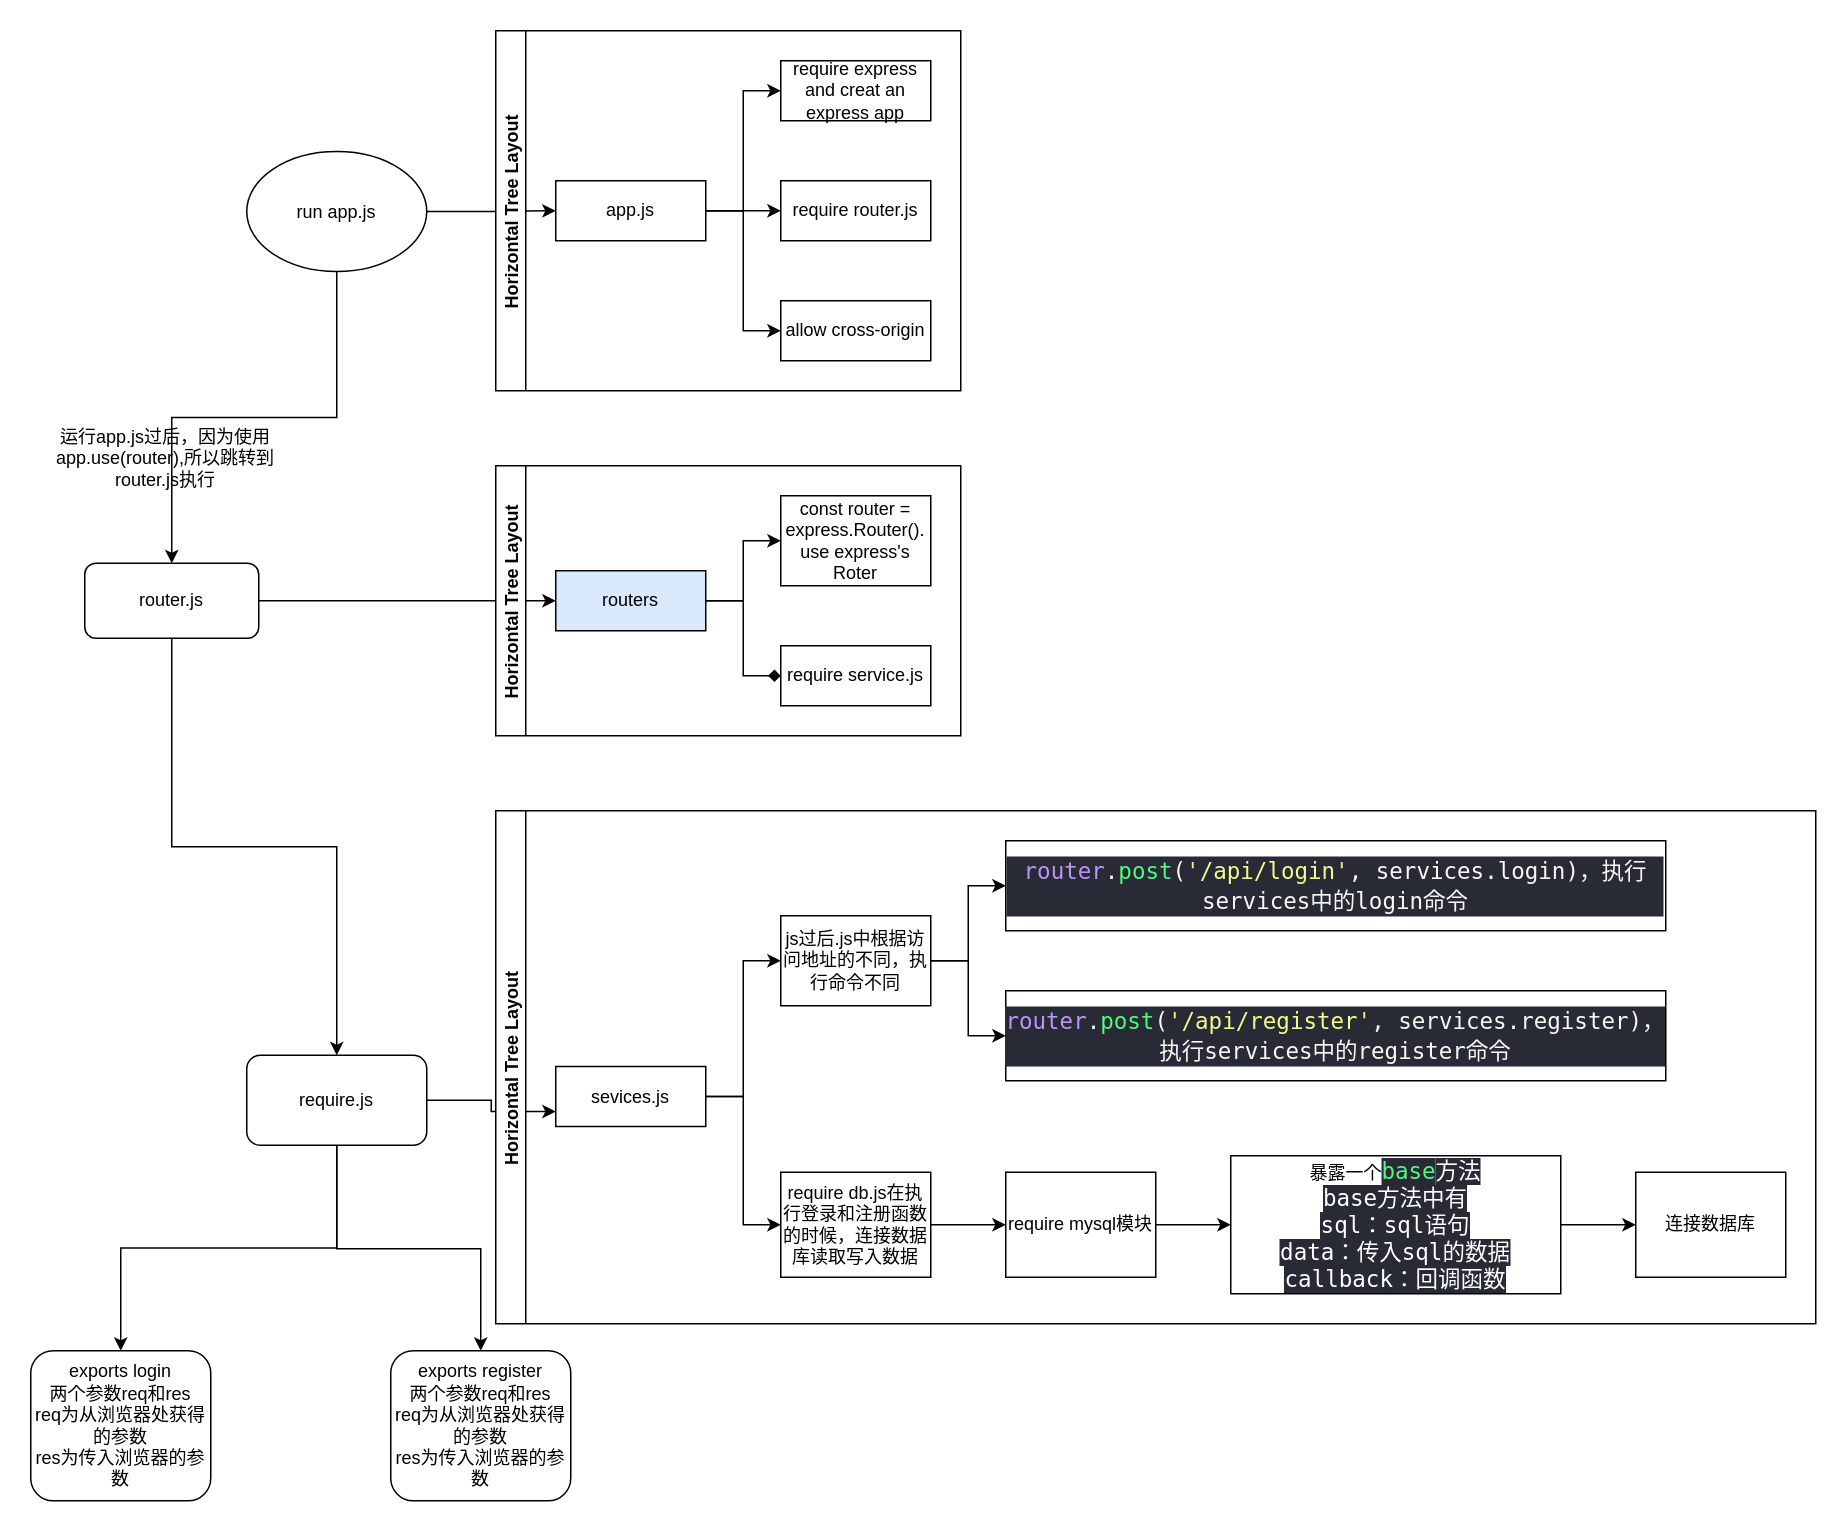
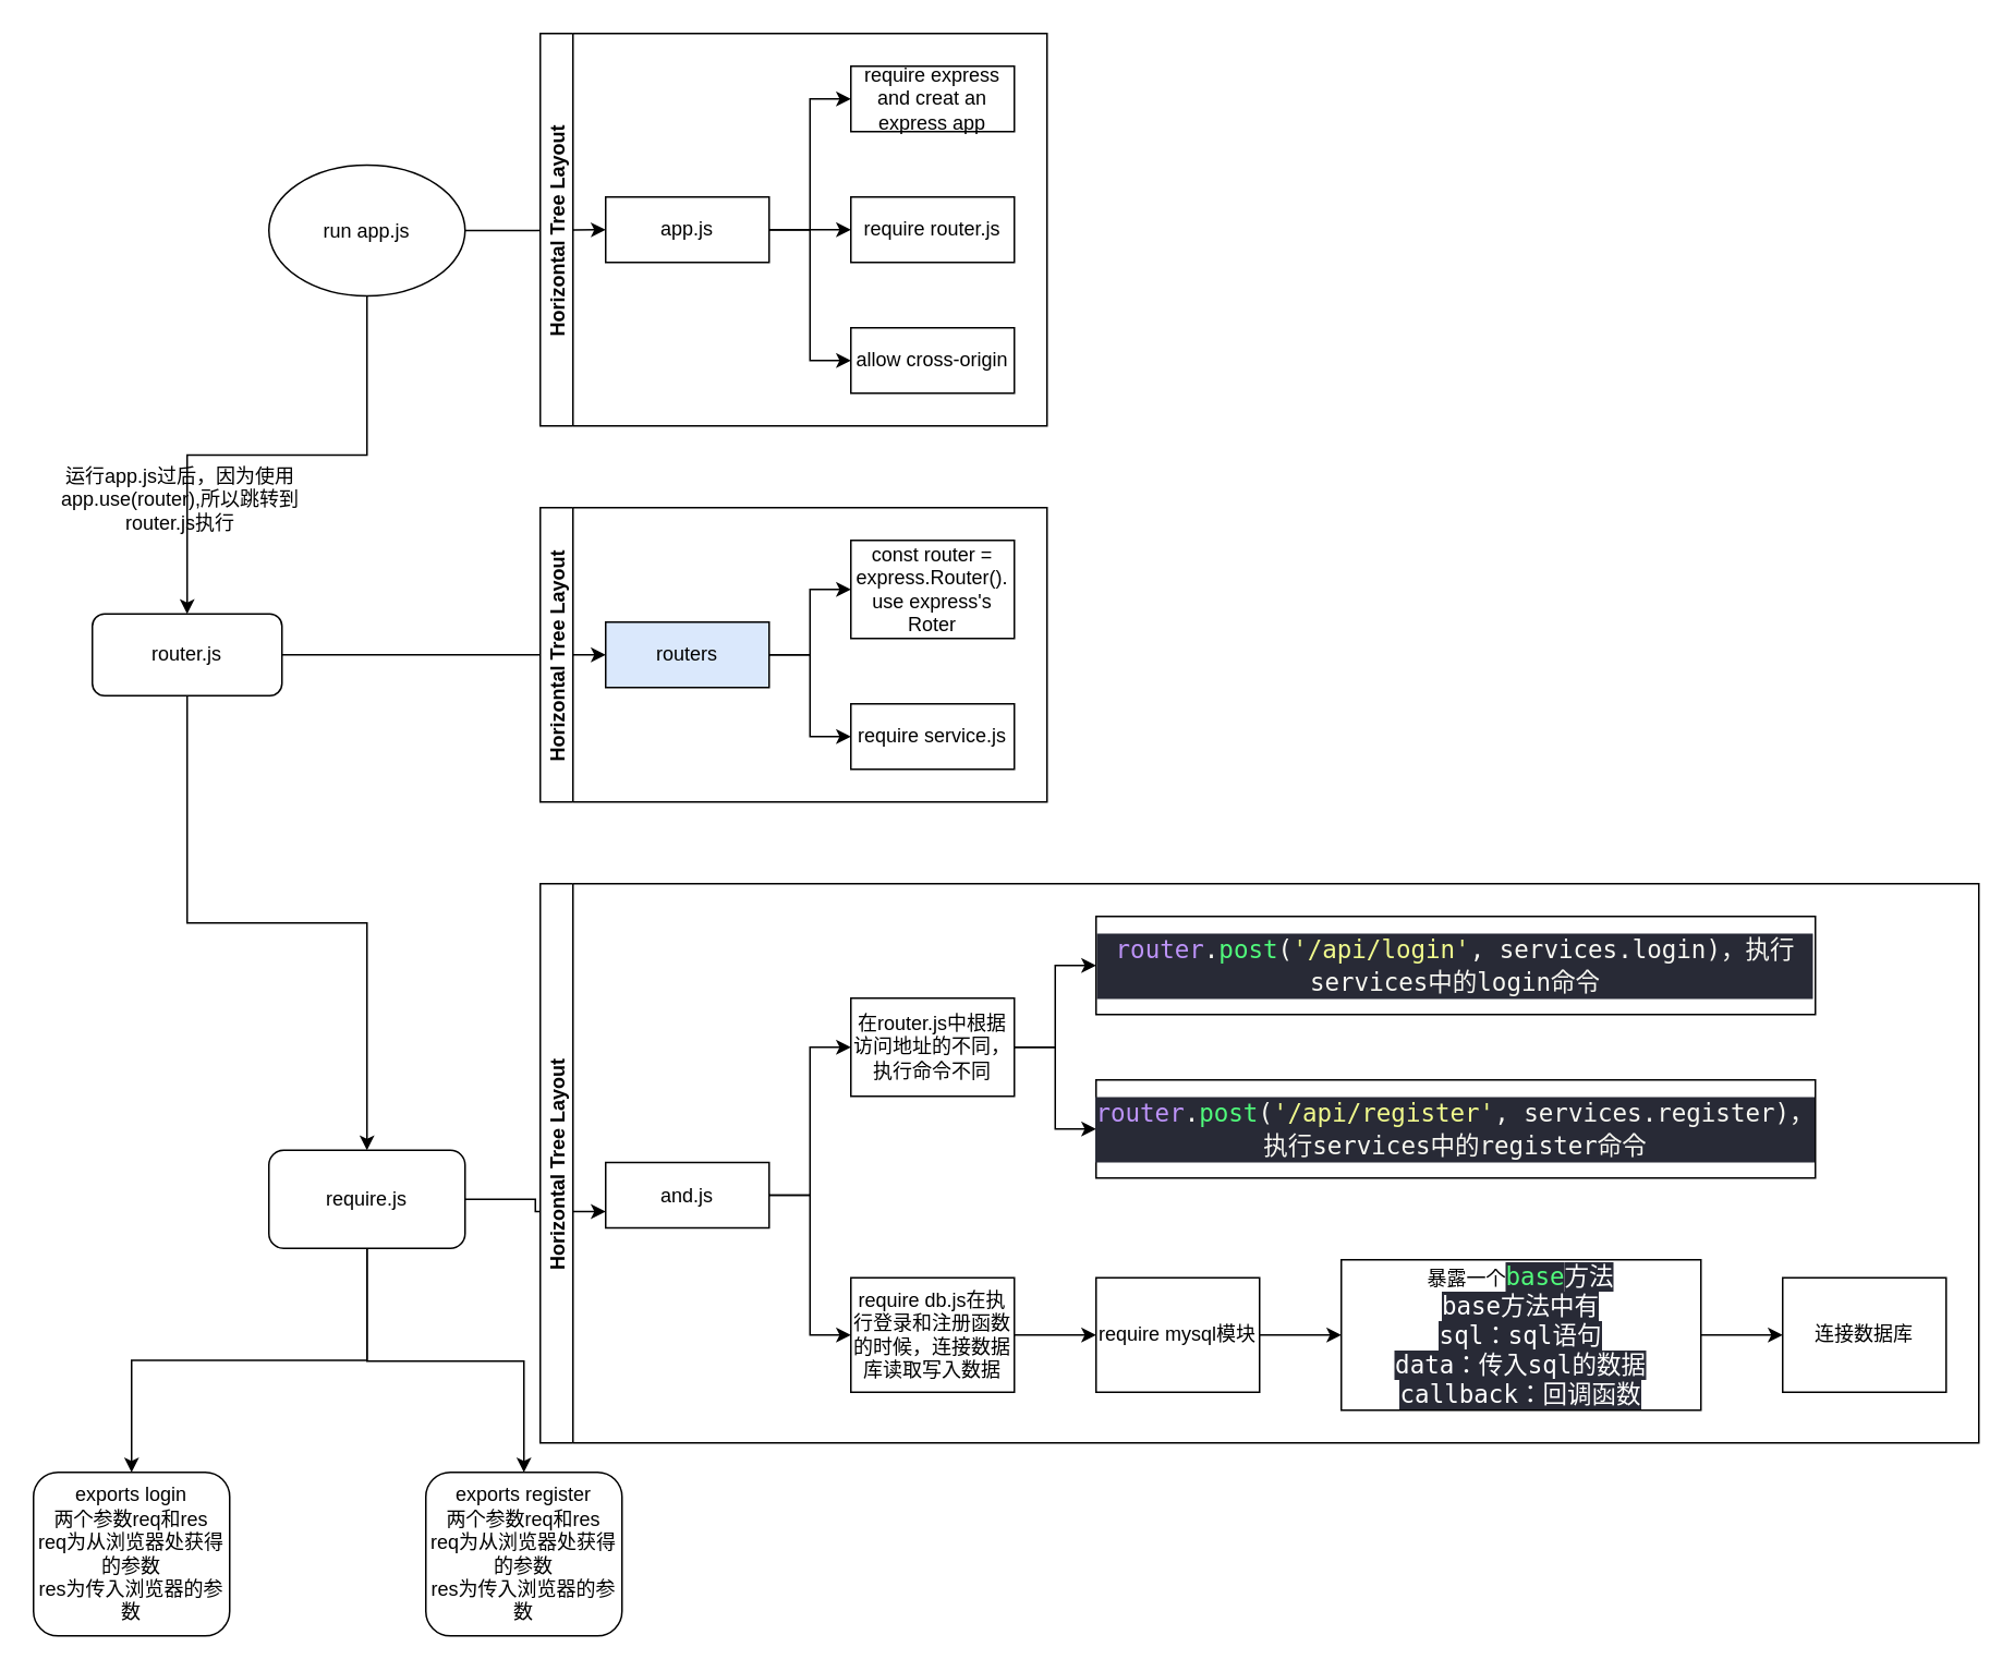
  <mxCell id="0" />
  <mxCell id="1" parent="0" />
  <mxCell id="2" value="" style="edgeStyle=orthogonalEdgeStyle;rounded=0;orthogonalLoop=1;jettySize=auto;html=1;" parent="1" source="4" target="6" edge="1"><mxGeometry relative="1" as="geometry" /></mxCell>
  <mxCell id="3" style="edgeStyle=orthogonalEdgeStyle;rounded=0;orthogonalLoop=1;jettySize=auto;html=1;" parent="1" source="4" target="15" edge="1"><mxGeometry relative="1" as="geometry" /></mxCell>
  <mxCell id="4" value="run app.js" style="ellipse;whiteSpace=wrap;html=1;" parent="1" vertex="1"><mxGeometry x="164" y="100.5" width="120" height="80" as="geometry" /></mxCell>
  <mxCell id="5" value="Horizontal Tree Layout" style="swimlane;startSize=20;horizontal=0;childLayout=treeLayout;horizontalTree=1;resizable=0;containerType=tree;" parent="1" vertex="1"><mxGeometry x="330" y="20" width="310" height="240" as="geometry"><mxRectangle x="460" y="-50" width="30" height="150" as="alternateBounds" /></mxGeometry></mxCell>
  <mxCell id="6" value="app.js" style="whiteSpace=wrap;html=1;" parent="5" vertex="1"><mxGeometry x="40" y="100" width="100" height="40" as="geometry" /></mxCell>
  <mxCell id="7" value="require express and creat an express app" style="whiteSpace=wrap;html=1;" parent="5" vertex="1"><mxGeometry x="190" y="20" width="100" height="40" as="geometry" /></mxCell>
  <mxCell id="8" value="" style="edgeStyle=elbowEdgeStyle;elbow=horizontal;html=1;rounded=0;" parent="5" source="6" target="7" edge="1"><mxGeometry relative="1" as="geometry" /></mxCell>
  <mxCell id="9" value="require router.js" style="whiteSpace=wrap;html=1;" parent="5" vertex="1"><mxGeometry x="190" y="100" width="100" height="40" as="geometry" /></mxCell>
  <mxCell id="10" value="" style="edgeStyle=elbowEdgeStyle;elbow=horizontal;html=1;rounded=0;" parent="5" source="6" target="9" edge="1"><mxGeometry relative="1" as="geometry" /></mxCell>
  <mxCell id="11" value="" style="edgeStyle=elbowEdgeStyle;elbow=horizontal;html=1;rounded=0;" parent="5" source="6" target="12" edge="1"><mxGeometry relative="1" as="geometry"><mxPoint x="590" y="29" as="sourcePoint" /></mxGeometry></mxCell>
  <mxCell id="12" value="&lt;div&gt;&lt;span&gt;allow cross-origin&lt;/span&gt;&lt;/div&gt;" style="whiteSpace=wrap;html=1;" parent="5" vertex="1"><mxGeometry x="190" y="180" width="100" height="40" as="geometry" /></mxCell>
  <mxCell id="13" style="edgeStyle=orthogonalEdgeStyle;rounded=0;orthogonalLoop=1;jettySize=auto;html=1;entryX=0;entryY=0.5;entryDx=0;entryDy=0;" parent="1" source="15" target="17" edge="1"><mxGeometry relative="1" as="geometry" /></mxCell>
  <mxCell id="14" style="edgeStyle=orthogonalEdgeStyle;rounded=0;orthogonalLoop=1;jettySize=auto;html=1;" edge="1" parent="1" source="15" target="26"><mxGeometry relative="1" as="geometry" /></mxCell>
  <mxCell id="15" value="router.js" style="rounded=1;whiteSpace=wrap;html=1;" parent="1" vertex="1"><mxGeometry x="56" y="375" width="116" height="50" as="geometry" /></mxCell>
  <mxCell id="16" value="Horizontal Tree Layout" style="swimlane;startSize=20;horizontal=0;childLayout=treeLayout;horizontalTree=1;resizable=0;containerType=tree;" parent="1" vertex="1"><mxGeometry x="330" y="310" width="310" height="180" as="geometry"><mxRectangle x="460" y="240" width="30" height="150" as="alternateBounds" /></mxGeometry></mxCell>
  <mxCell id="17" value="routers" style="whiteSpace=wrap;html=1;fillColor=#dae8fc;" parent="16" vertex="1"><mxGeometry x="40" y="70" width="100" height="40" as="geometry" /></mxCell>
  <mxCell id="18" value="const router = express.Router().&lt;br&gt;use express's Roter" style="whiteSpace=wrap;html=1;" parent="16" vertex="1"><mxGeometry x="190" y="20" width="100" height="60" as="geometry" /></mxCell>
  <mxCell id="19" value="" style="edgeStyle=elbowEdgeStyle;elbow=horizontal;html=1;rounded=0;" parent="16" source="17" target="18" edge="1"><mxGeometry relative="1" as="geometry" /></mxCell>
  <mxCell id="20" value="require service.js" style="whiteSpace=wrap;html=1;" parent="16" vertex="1"><mxGeometry x="190" y="120" width="100" height="40" as="geometry" /></mxCell>
- <mxCell id="21" value="" style="edgeStyle=elbowEdgeStyle;elbow=horizontal;html=1;rounded=0;endArrow=diamond;" parent="16" source="17" target="20" edge="1"><mxGeometry relative="1" as="geometry" /></mxCell>
+ <mxCell id="21" value="" style="edgeStyle=elbowEdgeStyle;elbow=horizontal;html=1;rounded=0;" parent="16" source="17" target="20" edge="1"><mxGeometry relative="1" as="geometry" /></mxCell>
  <mxCell id="22" value="运行app.js过后，因为使用app.use(router),所以跳转到router.js执行" style="text;html=1;strokeColor=none;fillColor=none;align=center;verticalAlign=middle;whiteSpace=wrap;rounded=0;" vertex="1" parent="1"><mxGeometry x="25" y="295" width="170" height="20" as="geometry" /></mxCell>
  <mxCell id="23" style="edgeStyle=orthogonalEdgeStyle;rounded=0;orthogonalLoop=1;jettySize=auto;html=1;entryX=0;entryY=0.75;entryDx=0;entryDy=0;" edge="1" parent="1" source="26" target="28"><mxGeometry relative="1" as="geometry" /></mxCell>
  <mxCell id="24" style="edgeStyle=orthogonalEdgeStyle;rounded=0;orthogonalLoop=1;jettySize=auto;html=1;entryX=0.5;entryY=0;entryDx=0;entryDy=0;exitX=0.5;exitY=1;exitDx=0;exitDy=0;" edge="1" parent="1" source="26" target="43"><mxGeometry relative="1" as="geometry"><mxPoint x="224" y="770" as="sourcePoint" /></mxGeometry></mxCell>
  <mxCell id="25" style="edgeStyle=orthogonalEdgeStyle;rounded=0;orthogonalLoop=1;jettySize=auto;html=1;entryX=0.5;entryY=0;entryDx=0;entryDy=0;" edge="1" parent="1" source="26"><mxGeometry relative="1" as="geometry"><mxPoint x="320" y="900" as="targetPoint" /><Array as="points"><mxPoint x="224" y="832" /><mxPoint x="320" y="832" /></Array></mxGeometry></mxCell>
  <mxCell id="26" value="require.js" style="rounded=1;whiteSpace=wrap;html=1;" vertex="1" parent="1"><mxGeometry x="164" y="703" width="120" height="60" as="geometry" /></mxCell>
  <mxCell id="27" value="Horizontal Tree Layout" style="swimlane;startSize=20;horizontal=0;childLayout=treeLayout;horizontalTree=1;resizable=0;containerType=tree;" vertex="1" parent="1"><mxGeometry x="330" y="540" width="880" height="342" as="geometry"><mxRectangle x="460" y="240" width="30" height="150" as="alternateBounds" /></mxGeometry></mxCell>
- <mxCell id="28" value="sevices.js" style="whiteSpace=wrap;html=1;" vertex="1" parent="27"><mxGeometry x="40" y="170.5" width="100" height="40" as="geometry" /></mxCell>
- <mxCell id="29" value="js过后.js中根据访问地址的不同，执行命令不同" style="whiteSpace=wrap;html=1;" vertex="1" parent="27"><mxGeometry x="190" y="70" width="100" height="60" as="geometry" /></mxCell>
+ <mxCell id="28" value="and.js" style="whiteSpace=wrap;html=1;" vertex="1" parent="27"><mxGeometry x="40" y="170.5" width="100" height="40" as="geometry" /></mxCell>
+ <mxCell id="29" value="在router.js中根据访问地址的不同，执行命令不同" style="whiteSpace=wrap;html=1;" vertex="1" parent="27"><mxGeometry x="190" y="70" width="100" height="60" as="geometry" /></mxCell>
  <mxCell id="30" value="" style="edgeStyle=elbowEdgeStyle;elbow=horizontal;html=1;rounded=0;" edge="1" parent="27" source="28" target="29"><mxGeometry relative="1" as="geometry" /></mxCell>
  <mxCell id="31" value="require db.js在执行登录和注册函数的时候，连接数据库读取写入数据" style="whiteSpace=wrap;html=1;" vertex="1" parent="27"><mxGeometry x="190" y="241" width="100" height="70" as="geometry" /></mxCell>
  <mxCell id="32" value="" style="edgeStyle=elbowEdgeStyle;elbow=horizontal;html=1;rounded=0;" edge="1" parent="27" source="28" target="31"><mxGeometry relative="1" as="geometry" /></mxCell>
  <mxCell id="33" value="" style="edgeStyle=elbowEdgeStyle;elbow=horizontal;html=1;rounded=0;" edge="1" target="34" source="29" parent="27"><mxGeometry relative="1" as="geometry"><mxPoint x="600" y="397.5" as="sourcePoint" /></mxGeometry></mxCell>
  <mxCell id="34" value="&lt;div style=&quot;color: rgb(248 , 248 , 242) ; background-color: rgb(40 , 42 , 54) ; font-family: &amp;#34;cascadia mono&amp;#34; , &amp;#34;思源黑体 cn&amp;#34; , &amp;#34;dejavu sans mono&amp;#34; , &amp;#34;consolas&amp;#34; , &amp;#34;courier new&amp;#34; , monospace ; font-size: 15px ; line-height: 20px&quot;&gt;&lt;span style=&quot;color: #bd93f9&quot;&gt;router&lt;/span&gt;.&lt;span style=&quot;color: #50fa7b&quot;&gt;post&lt;/span&gt;(&lt;span style=&quot;color: #e9f284&quot;&gt;'&lt;/span&gt;&lt;span style=&quot;color: #f1fa8c&quot;&gt;/api/login&lt;/span&gt;&lt;span style=&quot;color: #e9f284&quot;&gt;'&lt;/span&gt;,&amp;nbsp;services.login)，执行services中的login命令&lt;/div&gt;" style="whiteSpace=wrap;html=1;" vertex="1" parent="27"><mxGeometry x="340" y="20" width="440" height="60" as="geometry" /></mxCell>
  <mxCell id="35" value="" style="edgeStyle=elbowEdgeStyle;elbow=horizontal;html=1;rounded=0;" edge="1" target="36" source="29" parent="27"><mxGeometry relative="1" as="geometry"><mxPoint x="750" y="357.5" as="sourcePoint" /></mxGeometry></mxCell>
  <mxCell id="36" value="&lt;div style=&quot;color: rgb(248 , 248 , 242) ; background-color: rgb(40 , 42 , 54) ; font-family: &amp;#34;cascadia mono&amp;#34; , &amp;#34;思源黑体 cn&amp;#34; , &amp;#34;dejavu sans mono&amp;#34; , &amp;#34;consolas&amp;#34; , &amp;#34;courier new&amp;#34; , monospace ; font-size: 15px ; line-height: 20px&quot;&gt;&lt;span style=&quot;color: #bd93f9&quot;&gt;router&lt;/span&gt;.&lt;span style=&quot;color: #50fa7b&quot;&gt;post&lt;/span&gt;(&lt;span style=&quot;color: #e9f284&quot;&gt;'&lt;/span&gt;&lt;span style=&quot;color: #f1fa8c&quot;&gt;/api/register&lt;/span&gt;&lt;span style=&quot;color: #e9f284&quot;&gt;'&lt;/span&gt;,&amp;nbsp;services.register)，执行services中的register命令&lt;/div&gt;" style="whiteSpace=wrap;html=1;" vertex="1" parent="27"><mxGeometry x="340" y="120" width="440" height="60" as="geometry" /></mxCell>
  <mxCell id="37" value="" style="edgeStyle=elbowEdgeStyle;elbow=horizontal;html=1;rounded=0;" edge="1" target="38" source="31" parent="27"><mxGeometry relative="1" as="geometry"><mxPoint x="600" y="660.5" as="sourcePoint" /></mxGeometry></mxCell>
  <mxCell id="38" value="require mysql模块" style="whiteSpace=wrap;html=1;" vertex="1" parent="27"><mxGeometry x="340" y="241" width="100" height="70" as="geometry" /></mxCell>
  <mxCell id="39" value="" style="edgeStyle=elbowEdgeStyle;elbow=horizontal;html=1;rounded=0;" edge="1" target="40" source="38" parent="27"><mxGeometry relative="1" as="geometry"><mxPoint x="750" y="735.5" as="sourcePoint" /></mxGeometry></mxCell>
  <mxCell id="40" value="暴露一个&lt;span style=&quot;color: rgb(80 , 250 , 123) ; background-color: rgb(40 , 42 , 54) ; font-family: &amp;#34;cascadia mono&amp;#34; , &amp;#34;思源黑体 cn&amp;#34; , &amp;#34;dejavu sans mono&amp;#34; , &amp;#34;consolas&amp;#34; , &amp;#34;courier new&amp;#34; , monospace ; font-size: 15px&quot;&gt;base&lt;/span&gt;&lt;span style=&quot;background-color: rgb(40 , 42 , 54) ; font-family: &amp;#34;cascadia mono&amp;#34; , &amp;#34;思源黑体 cn&amp;#34; , &amp;#34;dejavu sans mono&amp;#34; , &amp;#34;consolas&amp;#34; , &amp;#34;courier new&amp;#34; , monospace ; font-size: 15px&quot;&gt;&lt;font color=&quot;#ffffff&quot;&gt;方法&lt;br&gt;base方法中有&lt;br&gt;sql：sql语句&lt;br&gt;data：传入sql的数据&lt;br&gt;callback：回调函数&lt;br&gt;&lt;/font&gt;&lt;/span&gt;" style="whiteSpace=wrap;html=1;" vertex="1" parent="27"><mxGeometry x="490" y="230" width="220" height="92" as="geometry" /></mxCell>
  <mxCell id="41" value="" style="edgeStyle=elbowEdgeStyle;elbow=horizontal;html=1;rounded=0;" edge="1" target="42" source="40" parent="27"><mxGeometry relative="1" as="geometry"><mxPoint x="900" y="735.5" as="sourcePoint" /></mxGeometry></mxCell>
  <mxCell id="42" value="连接数据库" style="whiteSpace=wrap;html=1;" vertex="1" parent="27"><mxGeometry x="760" y="241" width="100" height="70" as="geometry" /></mxCell>
  <mxCell id="43" value="exports login&lt;br&gt;两个参数req和res&lt;br&gt;req为从浏览器处获得的参数&lt;br&gt;res为传入浏览器的参数" style="rounded=1;whiteSpace=wrap;html=1;" vertex="1" parent="1"><mxGeometry x="20" y="900" width="120" height="100" as="geometry" /></mxCell>
  <mxCell id="44" value="exports register&lt;br&gt;两个参数req和res&lt;br&gt;req为从浏览器处获得的参数&lt;br&gt;res为传入浏览器的参数" style="rounded=1;whiteSpace=wrap;html=1;" vertex="1" parent="1"><mxGeometry x="260" y="900" width="120" height="100" as="geometry" /></mxCell>
